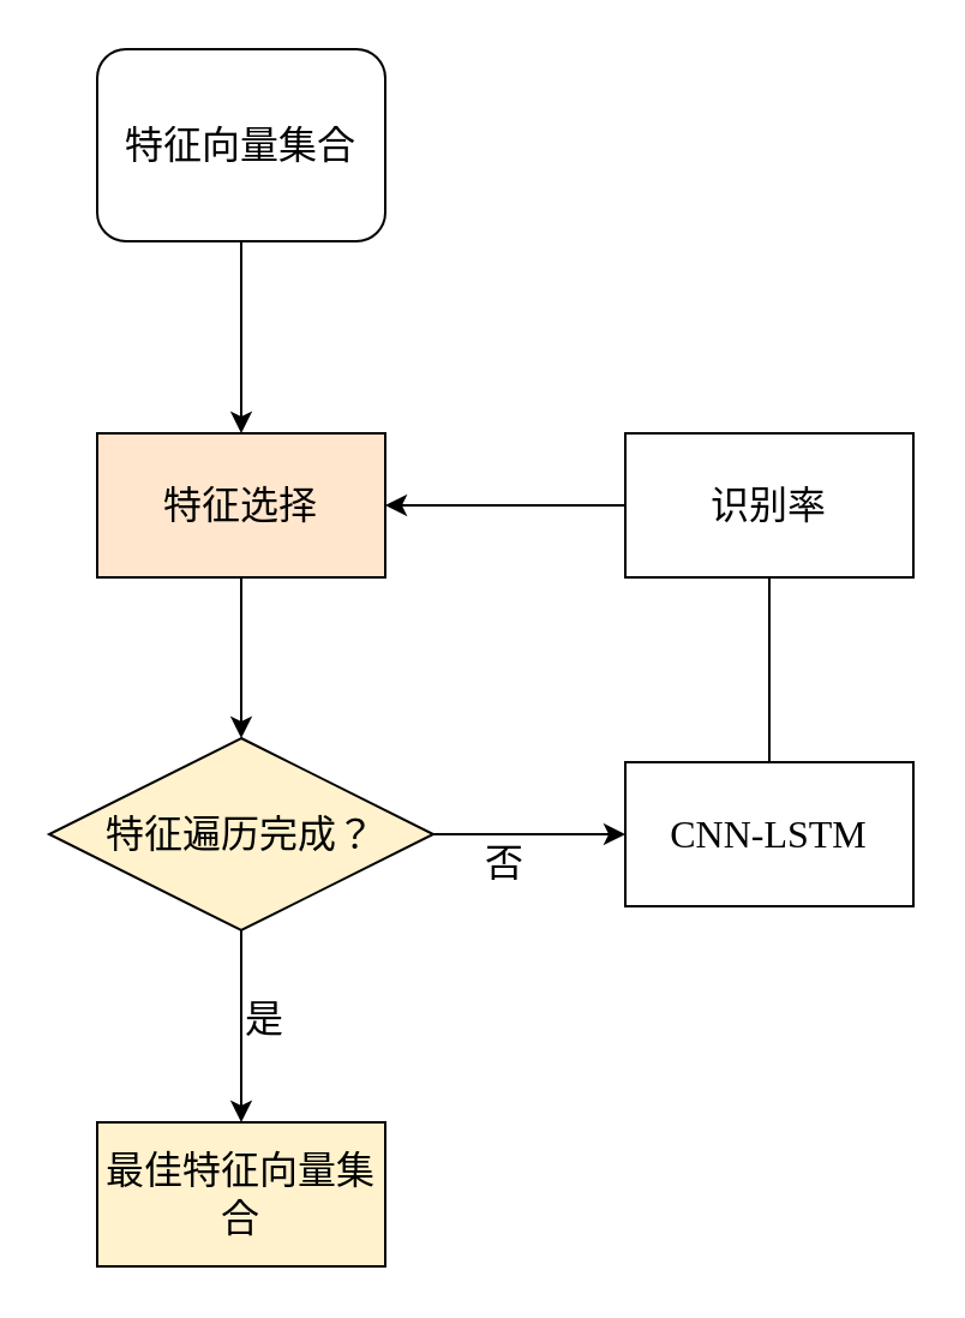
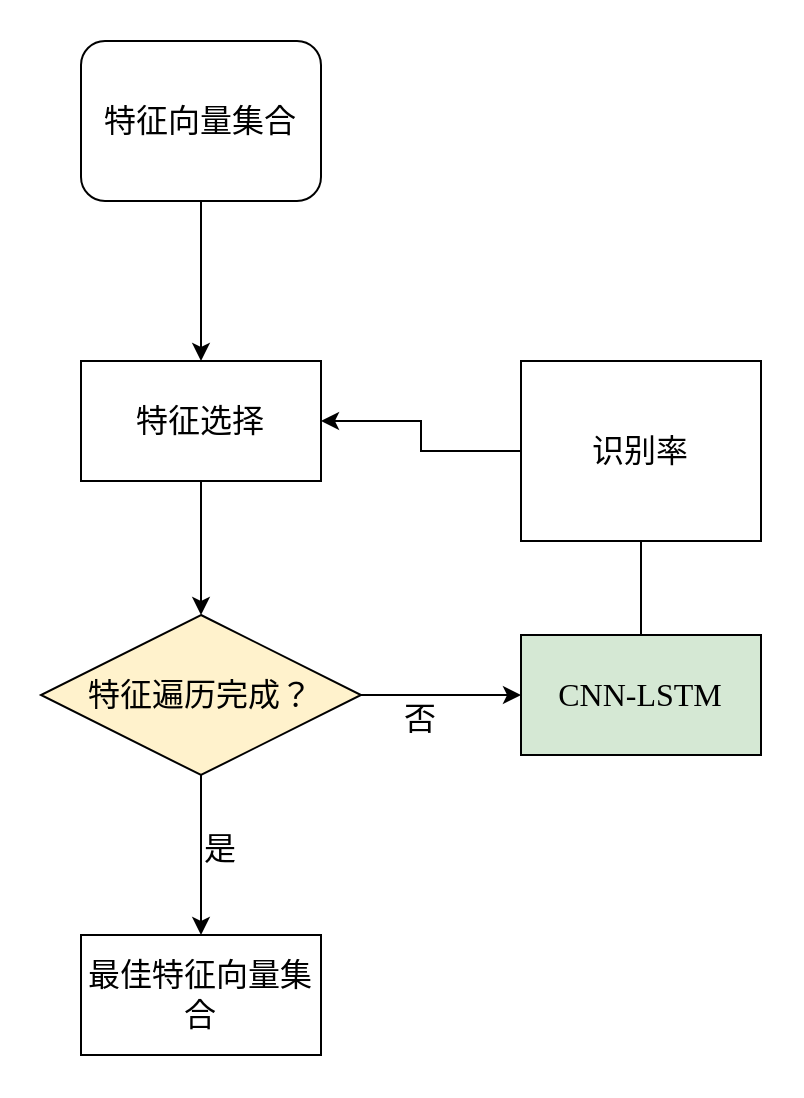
  <mxCell id="0" />
  <mxCell id="1" parent="0" />
  <mxCell id="2" value="" style="edgeStyle=orthogonalEdgeStyle;rounded=0;orthogonalLoop=1;jettySize=auto;html=1;fontSize=16;fontFamily=Times New Roman;" parent="1" source="3" edge="1"><mxGeometry relative="1" as="geometry"><mxPoint x="100" y="180" as="targetPoint" /></mxGeometry></mxCell>
  <mxCell id="3" value="特征向量集合" style="whiteSpace=wrap;html=1;fontSize=16;fontFamily=Times New Roman;rounded=1;" parent="1" vertex="1"><mxGeometry x="40" y="20" width="120" height="80" as="geometry" /></mxCell>
  <mxCell id="4" value="" style="edgeStyle=orthogonalEdgeStyle;rounded=0;orthogonalLoop=1;jettySize=auto;html=1;fontSize=16;fontFamily=Times New Roman;" parent="1" source="5" edge="1"><mxGeometry relative="1" as="geometry"><mxPoint x="100" y="307" as="targetPoint" /></mxGeometry></mxCell>
- <mxCell id="5" value="特征选择" style="rounded=0;whiteSpace=wrap;html=1;fontSize=16;fontFamily=Times New Roman;fillColor=#ffe6cc;" parent="1" vertex="1"><mxGeometry x="40" y="180" width="120" height="60" as="geometry" /></mxCell>
+ <mxCell id="5" value="特征选择" style="rounded=0;whiteSpace=wrap;html=1;fontSize=16;fontFamily=Times New Roman;" parent="1" vertex="1"><mxGeometry x="40" y="180" width="120" height="60" as="geometry" /></mxCell>
  <mxCell id="6" value="" style="edgeStyle=orthogonalEdgeStyle;rounded=0;orthogonalLoop=1;jettySize=auto;html=1;fontSize=16;fontFamily=Times New Roman;" parent="1" source="8" edge="1"><mxGeometry relative="1" as="geometry"><mxPoint x="260" y="347" as="targetPoint" /></mxGeometry></mxCell>
  <mxCell id="7" value="" style="edgeStyle=orthogonalEdgeStyle;rounded=0;orthogonalLoop=1;jettySize=auto;html=1;fontSize=16;fontFamily=Times New Roman;" parent="1" source="8" edge="1"><mxGeometry relative="1" as="geometry"><mxPoint x="100" y="467" as="targetPoint" /></mxGeometry></mxCell>
  <mxCell id="8" value="特征遍历完成？" style="rhombus;whiteSpace=wrap;html=1;fontSize=16;fontFamily=Times New Roman;fillColor=#fff2cc;" parent="1" vertex="1"><mxGeometry x="20" y="307" width="160" height="80" as="geometry" /></mxCell>
  <mxCell id="9" value="" style="edgeStyle=orthogonalEdgeStyle;rounded=0;orthogonalLoop=1;jettySize=auto;html=1;fontSize=16;fontFamily=Times New Roman;endArrow=none;" parent="1" source="10" target="12" edge="1"><mxGeometry relative="1" as="geometry" /></mxCell>
- <mxCell id="10" value="CNN-LSTM" style="rounded=0;whiteSpace=wrap;html=1;fontSize=16;fontFamily=Times New Roman;" parent="1" vertex="1"><mxGeometry x="260" y="317" width="120" height="60" as="geometry" /></mxCell>
+ <mxCell id="10" value="CNN-LSTM" style="rounded=0;whiteSpace=wrap;html=1;fontSize=16;fontFamily=Times New Roman;fillColor=#d5e8d4;" parent="1" vertex="1"><mxGeometry x="260" y="317" width="120" height="60" as="geometry" /></mxCell>
  <mxCell id="11" value="" style="edgeStyle=orthogonalEdgeStyle;rounded=0;orthogonalLoop=1;jettySize=auto;html=1;entryX=1;entryY=0.5;entryDx=0;entryDy=0;fontSize=16;fontFamily=Times New Roman;" parent="1" source="12" target="5" edge="1"><mxGeometry relative="1" as="geometry"><mxPoint x="180" y="207" as="targetPoint" /></mxGeometry></mxCell>
- <mxCell id="12" value="识别率" style="rounded=0;whiteSpace=wrap;html=1;fontSize=16;fontFamily=Times New Roman;" parent="1" vertex="1"><mxGeometry x="260" y="180" width="120" height="60" as="geometry" /></mxCell>
- <mxCell id="13" value="最佳特征向量集合" style="rounded=0;whiteSpace=wrap;html=1;fontSize=16;fontFamily=Times New Roman;fillColor=#fff2cc;" parent="1" vertex="1"><mxGeometry x="40" y="467" width="120" height="60" as="geometry" /></mxCell>
+ <mxCell id="12" value="识别率" style="rounded=0;whiteSpace=wrap;html=1;fontSize=16;fontFamily=Times New Roman;" parent="1" vertex="1"><mxGeometry x="260" y="180" width="120" height="90" as="geometry" /></mxCell>
+ <mxCell id="13" value="最佳特征向量集合" style="rounded=0;whiteSpace=wrap;html=1;fontSize=16;fontFamily=Times New Roman;" parent="1" vertex="1"><mxGeometry x="40" y="467" width="120" height="60" as="geometry" /></mxCell>
  <mxCell id="14" value="是" style="text;html=1;resizable=0;points=[];autosize=1;align=left;verticalAlign=top;spacingTop=-4;fontSize=16;fontFamily=Times New Roman;" parent="1" vertex="1"><mxGeometry x="100" y="411.5" width="30" height="10" as="geometry" /></mxCell>
  <mxCell id="15" value="否" style="text;html=1;resizable=0;points=[];autosize=1;align=left;verticalAlign=top;spacingTop=-4;fontSize=16;fontFamily=Times New Roman;" parent="1" vertex="1"><mxGeometry x="200" y="347" width="30" height="10" as="geometry" /></mxCell>
